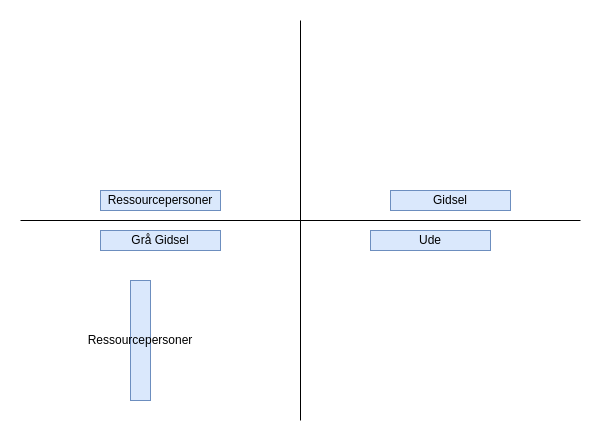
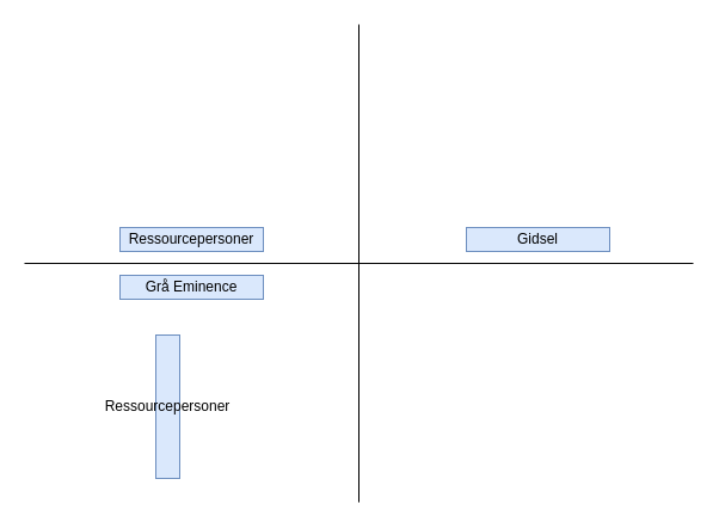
  <mxCell id="0" />
  <mxCell id="1" parent="0" />
  <mxCell id="2" value="" style="endArrow=none;html=1;rounded=0;" edge="1" parent="1"><mxGeometry width="50" height="50" relative="1" as="geometry"><mxPoint x="300" y="420" as="sourcePoint" /><mxPoint x="300" y="20" as="targetPoint" /></mxGeometry></mxCell>
  <mxCell id="3" value="" style="endArrow=none;html=1;rounded=0;" edge="1" parent="1"><mxGeometry width="50" height="50" relative="1" as="geometry"><mxPoint x="20" y="220" as="sourcePoint" /><mxPoint x="580" y="220" as="targetPoint" /></mxGeometry></mxCell>
  <mxCell id="4" value="Ressourcepersoner" style="rounded=0;whiteSpace=wrap;html=1;fillColor=#dae8fc;strokeColor=#6c8ebf;" vertex="1" parent="1"><mxGeometry x="100" y="190" width="120" height="20" as="geometry" /></mxCell>
- <mxCell id="5" value="Grå Gidsel" style="rounded=0;whiteSpace=wrap;html=1;fillColor=#dae8fc;strokeColor=#6c8ebf;" vertex="1" parent="1"><mxGeometry x="100" y="230" width="120" height="20" as="geometry" /></mxCell>
- <mxCell id="6" value="Ude" style="rounded=0;whiteSpace=wrap;html=1;fillColor=#dae8fc;strokeColor=#6c8ebf;" vertex="1" parent="1"><mxGeometry x="370" y="230" width="120" height="20" as="geometry" /></mxCell>
+ <mxCell id="5" value="Grå Eminence" style="rounded=0;whiteSpace=wrap;html=1;fillColor=#dae8fc;strokeColor=#6c8ebf;" vertex="1" parent="1"><mxGeometry x="100" y="230" width="120" height="20" as="geometry" /></mxCell>
  <mxCell id="7" value="Gidsel" style="rounded=0;whiteSpace=wrap;html=1;fillColor=#dae8fc;strokeColor=#6c8ebf;" vertex="1" parent="1"><mxGeometry x="390" y="190" width="120" height="20" as="geometry" /></mxCell>
  <mxCell id="8" value="Ressourcepersoner" style="rounded=0;whiteSpace=wrap;html=1;fillColor=#dae8fc;strokeColor=#6c8ebf;direction=south;portConstraintRotation=0;" vertex="1" parent="1"><mxGeometry x="130" y="280" width="20" height="120" as="geometry" /></mxCell>
